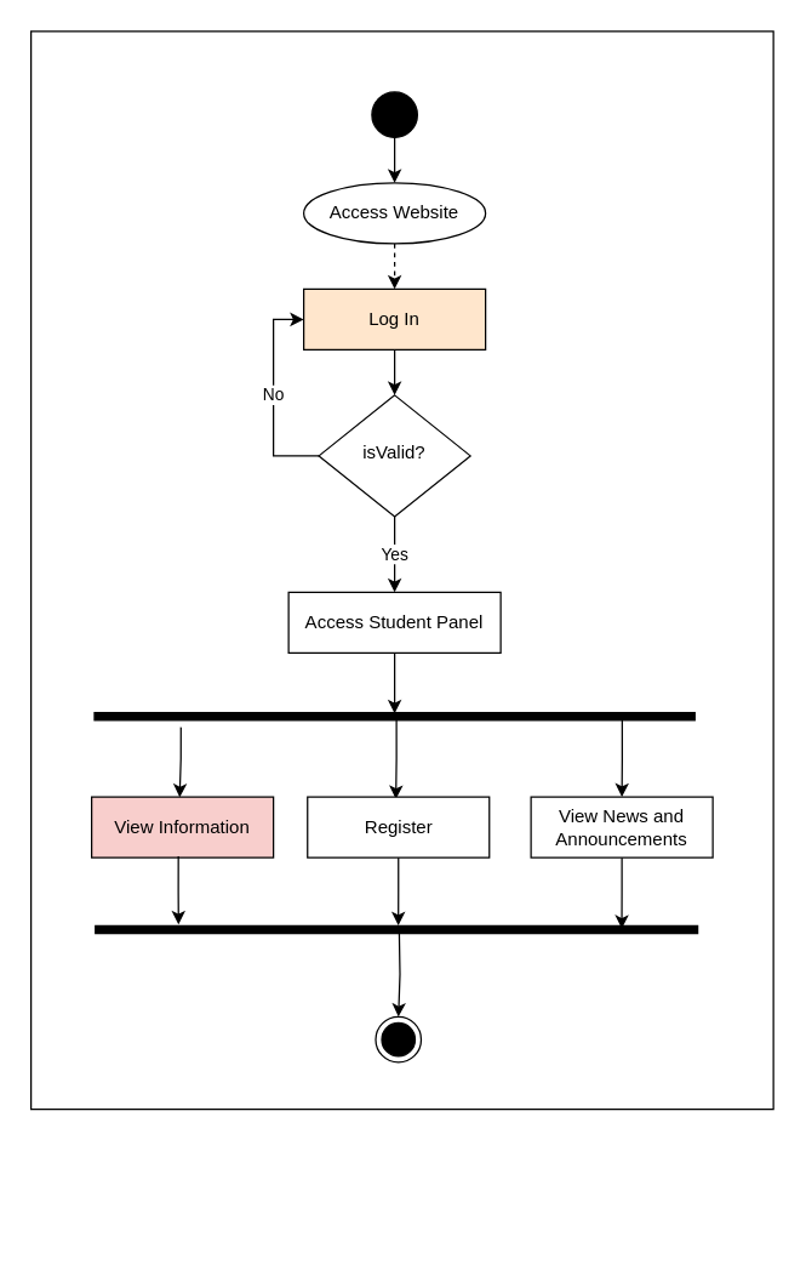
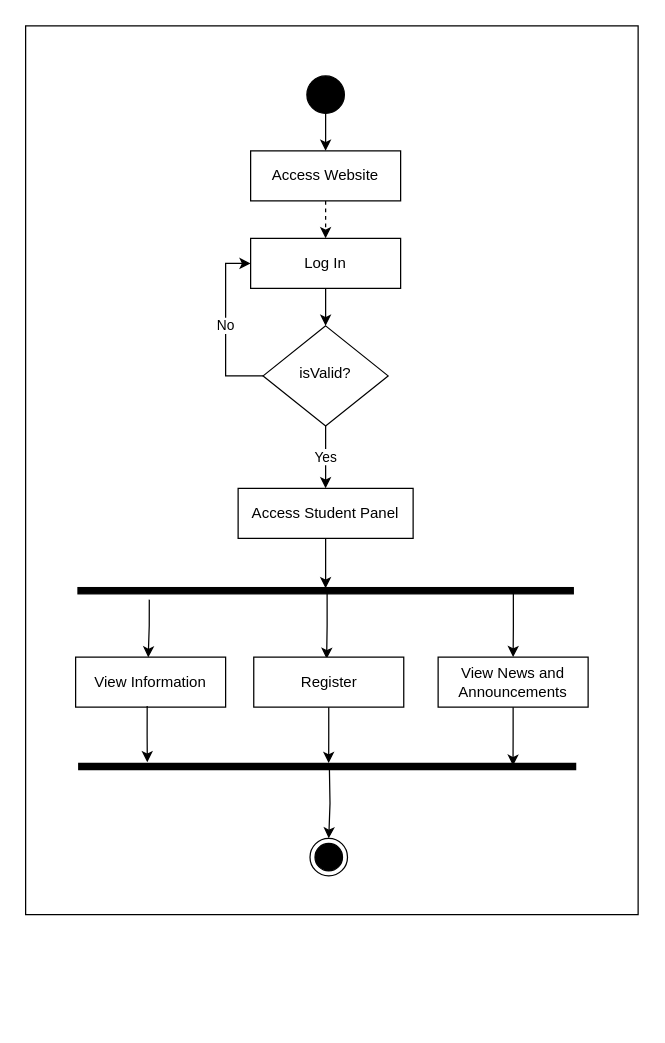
  <mxCell id="0" />
  <mxCell id="1" parent="0" />
  <mxCell id="2" value="" style="rounded=0;whiteSpace=wrap;html=1;movable=1;resizable=1;rotatable=1;deletable=1;editable=1;locked=0;connectable=1;" vertex="1" parent="1"><mxGeometry x="20" y="20" width="490" height="711" as="geometry" /></mxCell>
  <mxCell id="3" style="edgeStyle=orthogonalEdgeStyle;rounded=0;orthogonalLoop=1;jettySize=auto;html=1;exitX=0.5;exitY=1;exitDx=0;exitDy=0;entryX=0.5;entryY=0;entryDx=0;entryDy=0;dashed=1;" parent="1" source="4" target="8" edge="1"><mxGeometry relative="1" as="geometry"><mxPoint x="260" y="190" as="targetPoint" /></mxGeometry></mxCell>
- <mxCell id="4" value="Access Website" style="ellipse;whiteSpace=wrap;html=1;fontSize=12;glass=0;strokeWidth=1;shadow=0;arcSize=0;" parent="1" vertex="1"><mxGeometry x="200" y="120" width="120" height="40" as="geometry" /></mxCell>
+ <mxCell id="4" value="Access Website" style="rounded=1;whiteSpace=wrap;html=1;fontSize=12;glass=0;strokeWidth=1;shadow=0;arcSize=0;" parent="1" vertex="1"><mxGeometry x="200" y="120" width="120" height="40" as="geometry" /></mxCell>
  <mxCell id="5" style="edgeStyle=orthogonalEdgeStyle;rounded=0;orthogonalLoop=1;jettySize=auto;html=1;exitX=0.5;exitY=1;exitDx=0;exitDy=0;exitPerimeter=0;entryX=0.5;entryY=0;entryDx=0;entryDy=0;" parent="1" source="22" target="4" edge="1"><mxGeometry relative="1" as="geometry"><mxPoint x="260" y="90" as="sourcePoint" /></mxGeometry></mxCell>
  <mxCell id="6" style="edgeStyle=orthogonalEdgeStyle;rounded=0;orthogonalLoop=1;jettySize=auto;html=1;entryX=0.5;entryY=0;entryDx=0;entryDy=0;" parent="1" edge="1"><mxGeometry relative="1" as="geometry"><mxPoint x="263" y="613" as="sourcePoint" /><mxPoint x="262.5" y="670" as="targetPoint" /></mxGeometry></mxCell>
  <mxCell id="7" style="edgeStyle=orthogonalEdgeStyle;rounded=0;orthogonalLoop=1;jettySize=auto;html=1;exitX=0.5;exitY=1;exitDx=0;exitDy=0;entryX=0.5;entryY=0;entryDx=0;entryDy=0;" edge="1" parent="1" source="8" target="11"><mxGeometry relative="1" as="geometry" /></mxCell>
- <mxCell id="8" value="Log In" style="rounded=1;whiteSpace=wrap;html=1;fontSize=12;glass=0;strokeWidth=1;shadow=0;arcSize=0;fillColor=#ffe6cc;" vertex="1" parent="1"><mxGeometry x="200" y="190" width="120" height="40" as="geometry" /></mxCell>
+ <mxCell id="8" value="Log In" style="rounded=1;whiteSpace=wrap;html=1;fontSize=12;glass=0;strokeWidth=1;shadow=0;arcSize=0;" vertex="1" parent="1"><mxGeometry x="200" y="190" width="120" height="40" as="geometry" /></mxCell>
  <mxCell id="9" value="No" style="edgeStyle=orthogonalEdgeStyle;rounded=0;orthogonalLoop=1;jettySize=auto;html=1;exitX=0;exitY=0.5;exitDx=0;exitDy=0;entryX=0;entryY=0.5;entryDx=0;entryDy=0;" edge="1" parent="1" source="11" target="8"><mxGeometry relative="1" as="geometry" /></mxCell>
  <mxCell id="10" value="Yes" style="edgeStyle=orthogonalEdgeStyle;rounded=0;orthogonalLoop=1;jettySize=auto;html=1;entryX=0.5;entryY=0;entryDx=0;entryDy=0;" edge="1" parent="1" source="11" target="13"><mxGeometry relative="1" as="geometry" /></mxCell>
  <mxCell id="11" value="isValid?" style="rhombus;whiteSpace=wrap;html=1;shadow=0;fontFamily=Helvetica;fontSize=12;align=center;strokeWidth=1;spacing=6;spacingTop=-4;" vertex="1" parent="1"><mxGeometry x="210" y="260" width="100" height="80" as="geometry" /></mxCell>
  <mxCell id="12" style="edgeStyle=orthogonalEdgeStyle;rounded=0;orthogonalLoop=1;jettySize=auto;html=1;" edge="1" parent="1" source="13"><mxGeometry relative="1" as="geometry"><mxPoint x="260" y="470" as="targetPoint" /></mxGeometry></mxCell>
  <mxCell id="13" value="Access Student Panel" style="rounded=1;whiteSpace=wrap;html=1;fontSize=12;glass=0;strokeWidth=1;shadow=0;arcSize=0;" vertex="1" parent="1"><mxGeometry x="190" y="390" width="140" height="40" as="geometry" /></mxCell>
  <mxCell id="14" style="edgeStyle=orthogonalEdgeStyle;rounded=0;orthogonalLoop=1;jettySize=auto;html=1;entryX=0.484;entryY=0.007;entryDx=0;entryDy=0;exitX=1.925;exitY=0.856;exitDx=0;exitDy=0;exitPerimeter=0;entryPerimeter=0;" edge="1" parent="1" target="15" source="18"><mxGeometry relative="1" as="geometry"><mxPoint x="120" y="480" as="sourcePoint" /></mxGeometry></mxCell>
- <mxCell id="15" value="View Information" style="rounded=1;whiteSpace=wrap;html=1;fontSize=12;glass=0;strokeWidth=1;shadow=0;arcSize=0;fillColor=#f8cecc;" vertex="1" parent="1"><mxGeometry x="60" y="525" width="120" height="40" as="geometry" /></mxCell>
+ <mxCell id="15" value="View Information" style="rounded=1;whiteSpace=wrap;html=1;fontSize=12;glass=0;strokeWidth=1;shadow=0;arcSize=0;" vertex="1" parent="1"><mxGeometry x="60" y="525" width="120" height="40" as="geometry" /></mxCell>
  <mxCell id="16" style="edgeStyle=orthogonalEdgeStyle;rounded=0;orthogonalLoop=1;jettySize=auto;html=1;exitX=0.725;exitY=0.497;exitDx=0;exitDy=0;exitPerimeter=0;entryX=0.486;entryY=0.035;entryDx=0;entryDy=0;entryPerimeter=0;" edge="1" parent="1" target="17" source="18"><mxGeometry relative="1" as="geometry"><mxPoint x="263" y="480" as="sourcePoint" /><mxPoint x="263" y="525" as="targetPoint" /></mxGeometry></mxCell>
  <mxCell id="17" value="Register" style="rounded=1;whiteSpace=wrap;html=1;fontSize=12;glass=0;strokeWidth=1;shadow=0;arcSize=0;" vertex="1" parent="1"><mxGeometry x="202.5" y="525" width="120" height="40" as="geometry" /></mxCell>
  <mxCell id="18" value="" style="html=1;points=[];perimeter=orthogonalPerimeter;fillColor=strokeColor;rotation=90;" vertex="1" parent="1"><mxGeometry x="257.5" y="273.75" width="5" height="396.25" as="geometry" /></mxCell>
  <mxCell id="19" value="" style="html=1;points=[];perimeter=orthogonalPerimeter;fillColor=strokeColor;rotation=90;" vertex="1" parent="1"><mxGeometry x="258.75" y="413.75" width="5" height="397.5" as="geometry" /></mxCell>
  <mxCell id="20" style="edgeStyle=orthogonalEdgeStyle;rounded=0;orthogonalLoop=1;jettySize=auto;html=1;entryX=-0.056;entryY=0.497;entryDx=0;entryDy=0;entryPerimeter=0;" edge="1" parent="1" source="17" target="19"><mxGeometry relative="1" as="geometry" /></mxCell>
  <mxCell id="21" style="edgeStyle=orthogonalEdgeStyle;rounded=0;orthogonalLoop=1;jettySize=auto;html=1;entryX=-0.167;entryY=0.862;entryDx=0;entryDy=0;entryPerimeter=0;exitX=0.477;exitY=0.979;exitDx=0;exitDy=0;exitPerimeter=0;" edge="1" parent="1" source="15" target="19"><mxGeometry relative="1" as="geometry" /></mxCell>
  <mxCell id="22" value="" style="ellipse;fillColor=strokeColor;html=1;" vertex="1" parent="1"><mxGeometry x="245" y="60" width="30" height="30" as="geometry" /></mxCell>
  <mxCell id="23" value="" style="ellipse;html=1;shape=endState;fillColor=strokeColor;" vertex="1" parent="1"><mxGeometry x="247.5" y="670" width="30" height="30" as="geometry" /></mxCell>
  <mxCell id="24" value="View News and Announcements" style="whiteSpace=wrap;html=1;fontSize=12;glass=0;strokeWidth=1;shadow=0;arcSize=0;rounded=0;" vertex="1" parent="1"><mxGeometry x="350" y="525" width="120" height="40" as="geometry" /></mxCell>
  <mxCell id="25" style="edgeStyle=orthogonalEdgeStyle;rounded=0;orthogonalLoop=1;jettySize=auto;html=1;entryX=0.5;entryY=0;entryDx=0;entryDy=0;exitX=0.325;exitY=0.121;exitDx=0;exitDy=0;exitPerimeter=0;" edge="1" parent="1" source="18" target="24"><mxGeometry relative="1" as="geometry"><mxPoint x="410" y="480" as="sourcePoint" /><mxPoint x="271" y="536" as="targetPoint" /></mxGeometry></mxCell>
  <mxCell id="26" style="edgeStyle=orthogonalEdgeStyle;rounded=0;orthogonalLoop=1;jettySize=auto;html=1;entryX=0.367;entryY=0.126;entryDx=0;entryDy=0;entryPerimeter=0;exitX=0.5;exitY=1;exitDx=0;exitDy=0;" edge="1" parent="1" source="24" target="19"><mxGeometry relative="1" as="geometry"><mxPoint x="273" y="575" as="sourcePoint" /><mxPoint x="272" y="620" as="targetPoint" /></mxGeometry></mxCell>
